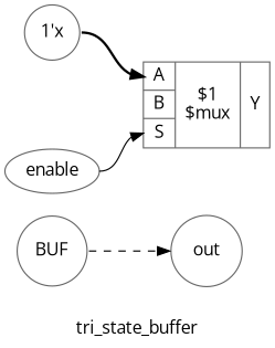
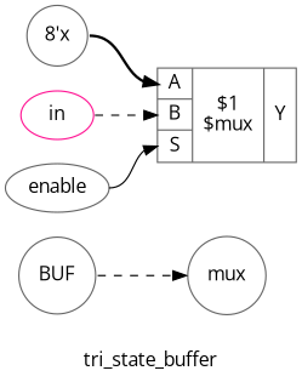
  digraph {
    fontname="Open Sans"
    label=tri_state_buffer
    rankdir=LR
    remincross=true
    node [color=gray40 fontname="Open Sans" shape=circle]
    edge [color=black fontname="Open Sans" style=dashed tailport=e]
-   n1 [fontcolor=black label=out]
+   n1 [fontcolor=black label=mux]
    n2 [fontcolor=black label=enable shape=ellipse]
    n3 [label="{{<p5> A|<p6> B|<p7> S}|$1\n$mux|{<p8> Y}}" shape=record]
-   n5 [label="1'x"]
+   n4 [color=deeppink fontcolor=black label=in shape=ellipse]
+   n5 [label="8'x"]
    n6 [label=BUF style=rounded]
    n2 -> n3 [headport="p7:w" style=solid]
+   n4 -> n3 [headport="p6:w"]
    n5 -> n3 [headport="p5:w" style=bold]
    n6 -> n1 [headport=w tailport="e:e"]
  }
